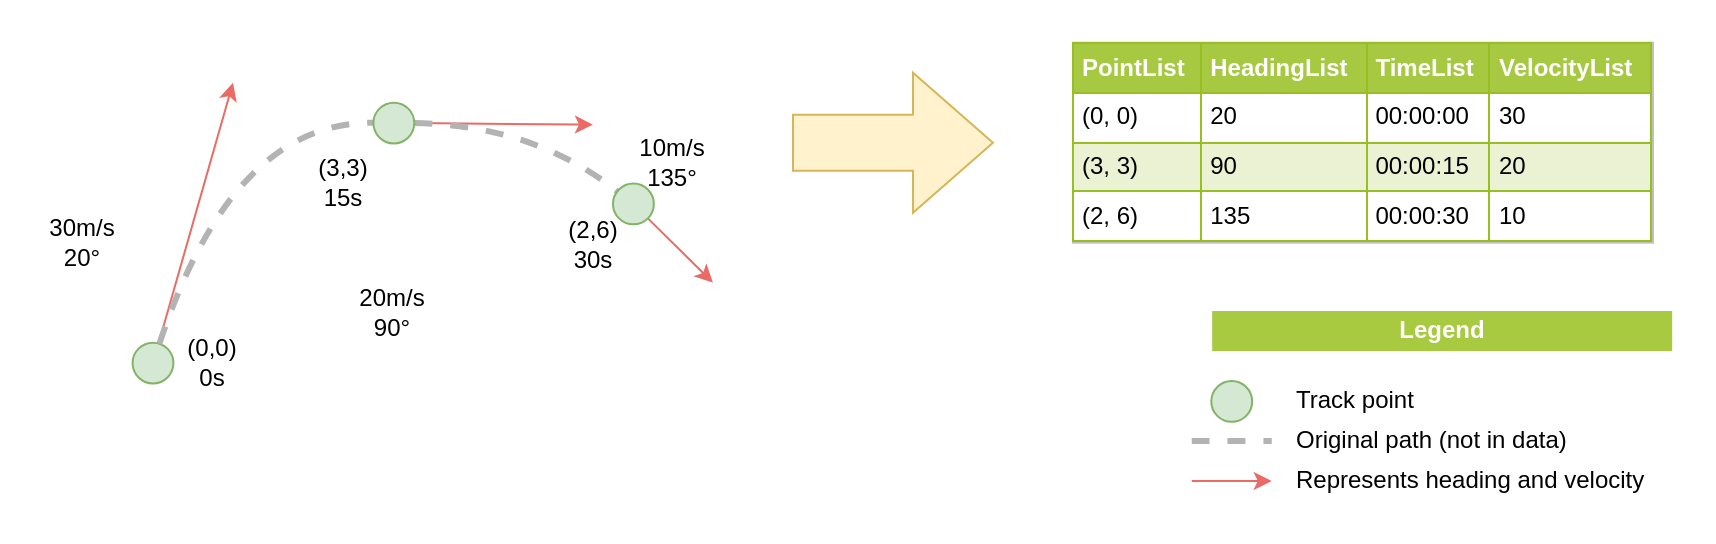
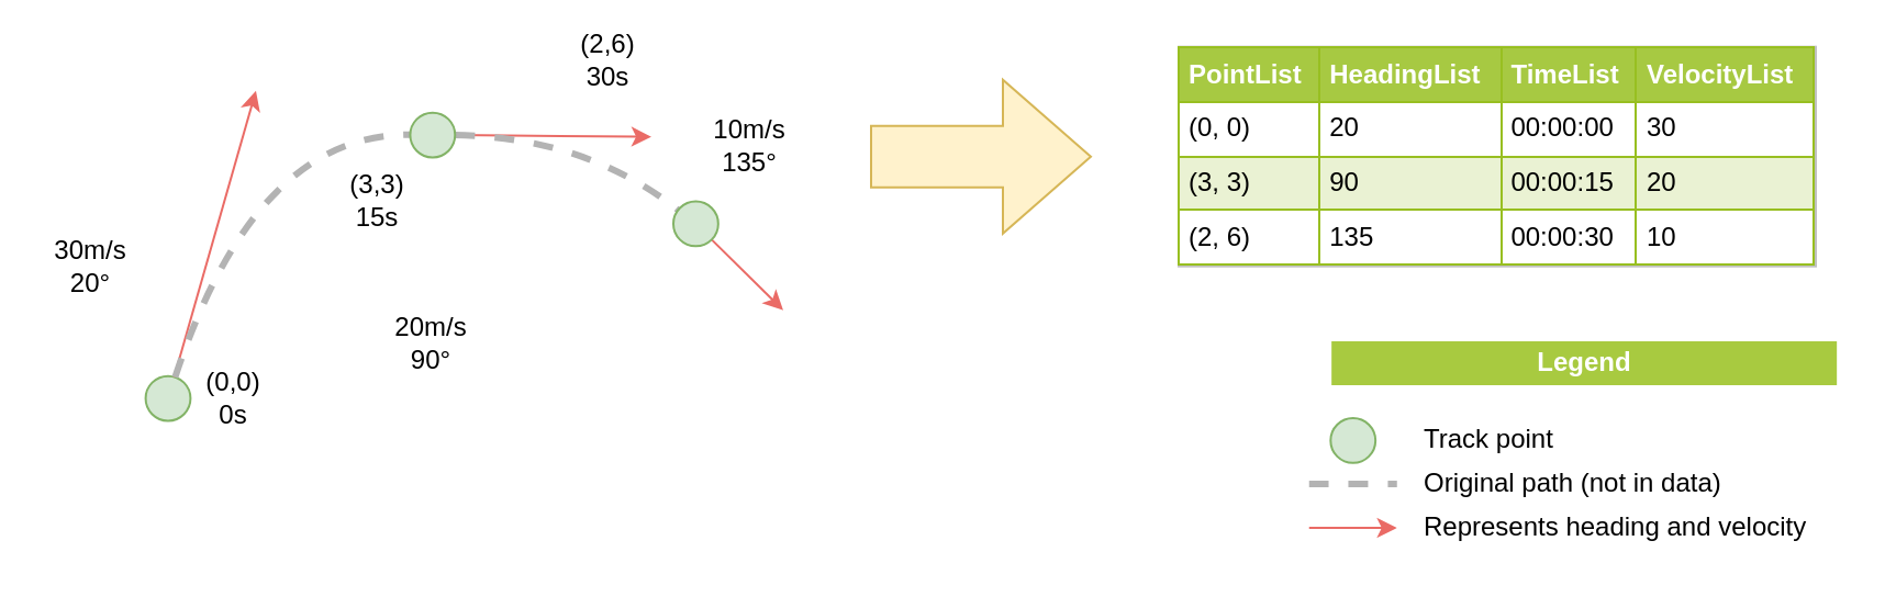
  <mxCell id="0" />
  <mxCell id="1" parent="0" />
  <mxCell id="2" value="&lt;b&gt;Legend&lt;/b&gt;" style="text;html=1;strokeColor=none;align=center;verticalAlign=middle;whiteSpace=wrap;rounded=0;fillColor=#a8ca40;fontColor=#FFFFFF;" parent="1" vertex="1"><mxGeometry x="605.58" y="155" width="230" height="20" as="geometry" /></mxCell>
  <mxCell id="3" value="" style="ellipse;whiteSpace=wrap;html=1;aspect=fixed;fillColor=#d5e8d4;strokeColor=#82b366;rotation=0;" parent="1" vertex="1"><mxGeometry x="65.79" y="170.84" width="20.42" height="20.42" as="geometry" /></mxCell>
  <mxCell id="4" value="" style="endArrow=classic;html=1;fillColor=#fff2cc;strokeColor=#EA6B66;" parent="1" source="3" edge="1"><mxGeometry width="50" height="50" relative="1" as="geometry"><mxPoint x="81.91" y="190.924" as="sourcePoint" /><mxPoint x="116" y="40.84" as="targetPoint" /></mxGeometry></mxCell>
  <mxCell id="5" value="" style="endArrow=classic;html=1;fillColor=#fff2cc;strokeColor=#EA6B66;" parent="1" source="16" edge="1"><mxGeometry width="50" height="50" relative="1" as="geometry"><mxPoint x="276" y="140.84" as="sourcePoint" /><mxPoint x="296" y="61.84" as="targetPoint" /></mxGeometry></mxCell>
  <mxCell id="6" value="" style="endArrow=classic;html=1;fillColor=#fff2cc;strokeColor=#EA6B66;" parent="1" source="17" edge="1"><mxGeometry width="50" height="50" relative="1" as="geometry"><mxPoint x="324.536" y="109.376" as="sourcePoint" /><mxPoint x="356" y="140.84" as="targetPoint" /></mxGeometry></mxCell>
  <mxCell id="7" value="" style="curved=1;endArrow=none;html=1;endFill=0;dashed=1;fillColor=#d5e8d4;strokeWidth=3;strokeColor=#B3B3B3;" parent="1" source="3" target="16" edge="1"><mxGeometry width="50" height="50" relative="1" as="geometry"><mxPoint x="81.988" y="190.939" as="sourcePoint" /><mxPoint x="186" y="100.84" as="targetPoint" /><Array as="points"><mxPoint x="116" y="59.84" /></Array></mxGeometry></mxCell>
  <mxCell id="8" value="" style="curved=1;endArrow=none;html=1;endFill=0;dashed=1;fillColor=#d5e8d4;strokeWidth=3;strokeColor=#B3B3B3;" parent="1" source="16" target="17" edge="1"><mxGeometry width="50" height="50" relative="1" as="geometry"><mxPoint x="316.003" y="330.909" as="sourcePoint" /><mxPoint x="317.053" y="102.77" as="targetPoint" /><Array as="points"><mxPoint x="266" y="61.84" /></Array></mxGeometry></mxCell>
  <mxCell id="9" value="" style="curved=1;endArrow=none;html=1;endFill=0;dashed=1;fillColor=#d5e8d4;strokeWidth=3;strokeColor=#B3B3B3;" parent="1" edge="1"><mxGeometry width="50" height="50" relative="1" as="geometry"><mxPoint x="595.37" y="220" as="sourcePoint" /><mxPoint x="635.37" y="220" as="targetPoint" /><Array as="points" /></mxGeometry></mxCell>
  <mxCell id="10" value="Original path (not in data)" style="text;html=1;strokeColor=none;fillColor=none;align=left;verticalAlign=middle;whiteSpace=wrap;rounded=0;" parent="1" vertex="1"><mxGeometry x="646" y="210" width="180" height="20" as="geometry" /></mxCell>
  <mxCell id="11" value="" style="endArrow=classic;html=1;fillColor=#fff2cc;strokeColor=#EA6B66;" parent="1" edge="1"><mxGeometry width="50" height="50" relative="1" as="geometry"><mxPoint x="595.37" y="240" as="sourcePoint" /><mxPoint x="635.37" y="240" as="targetPoint" /></mxGeometry></mxCell>
  <mxCell id="12" value="Represents heading and velocity" style="text;html=1;strokeColor=none;fillColor=none;align=left;verticalAlign=middle;whiteSpace=wrap;rounded=0;" parent="1" vertex="1"><mxGeometry x="646" y="230" width="180" height="20" as="geometry" /></mxCell>
  <mxCell id="13" value="30m/s&lt;br&gt;20°" style="text;html=1;strokeColor=none;fillColor=none;align=center;verticalAlign=middle;whiteSpace=wrap;rounded=0;" parent="1" vertex="1"><mxGeometry x="20.79" y="111.26" width="40" height="20" as="geometry" /></mxCell>
  <mxCell id="14" value="20m/s&lt;br&gt;90°" style="text;html=1;strokeColor=none;fillColor=none;align=center;verticalAlign=middle;whiteSpace=wrap;rounded=0;" parent="1" vertex="1"><mxGeometry x="176.42" y="145.84" width="40" height="20" as="geometry" /></mxCell>
- <mxCell id="15" value="10m/s&lt;br&gt;135°" style="text;html=1;strokeColor=none;fillColor=none;align=center;verticalAlign=middle;whiteSpace=wrap;rounded=0;" parent="1" vertex="1"><mxGeometry x="316" y="71.26" width="40" height="20" as="geometry" /></mxCell>
+ <mxCell id="15" value="10m/s&lt;br&gt;135°" style="text;html=1;strokeColor=none;fillColor=none;align=center;verticalAlign=middle;whiteSpace=wrap;rounded=0;" parent="1" vertex="1"><mxGeometry x="321" y="56.26" width="40" height="20" as="geometry" /></mxCell>
  <mxCell id="16" value="" style="ellipse;whiteSpace=wrap;html=1;aspect=fixed;fillColor=#d5e8d4;strokeColor=#82b366;rotation=0;" parent="1" vertex="1"><mxGeometry x="186.21" y="50.84" width="20.42" height="20.42" as="geometry" /></mxCell>
  <mxCell id="17" value="" style="ellipse;whiteSpace=wrap;html=1;aspect=fixed;fillColor=#d5e8d4;strokeColor=#82b366;rotation=0;" parent="1" vertex="1"><mxGeometry x="306" y="91.26" width="20.42" height="20.42" as="geometry" /></mxCell>
  <mxCell id="18" value="" style="ellipse;whiteSpace=wrap;html=1;aspect=fixed;fillColor=#d5e8d4;strokeColor=#82b366;rotation=0;" parent="1" vertex="1"><mxGeometry x="605.16" y="190" width="20.42" height="20.42" as="geometry" /></mxCell>
  <mxCell id="19" value="Track point" style="text;html=1;strokeColor=none;fillColor=none;align=left;verticalAlign=middle;whiteSpace=wrap;rounded=0;" parent="1" vertex="1"><mxGeometry x="646" y="190" width="180" height="20" as="geometry" /></mxCell>
  <mxCell id="20" value="(0,0)&lt;br&gt;0s" style="text;html=1;strokeColor=none;fillColor=none;align=center;verticalAlign=middle;whiteSpace=wrap;rounded=0;" parent="1" vertex="1"><mxGeometry x="76" y="171.26" width="59.79" height="20" as="geometry" /></mxCell>
  <mxCell id="21" value="(3,3)&lt;br&gt;15s" style="text;html=1;strokeColor=none;fillColor=none;align=center;verticalAlign=middle;whiteSpace=wrap;rounded=0;" parent="1" vertex="1"><mxGeometry x="141.74" y="80.84" width="59.37" height="20" as="geometry" /></mxCell>
- <mxCell id="22" value="(2,6)&lt;br&gt;30s" style="text;html=1;strokeColor=none;fillColor=none;align=center;verticalAlign=middle;whiteSpace=wrap;rounded=0;" parent="1" vertex="1"><mxGeometry x="267.05" y="111.68" width="59.37" height="20" as="geometry" /></mxCell>
+ <mxCell id="22" value="(2,6)&lt;br&gt;30s" style="text;html=1;strokeColor=none;fillColor=none;align=center;verticalAlign=middle;whiteSpace=wrap;rounded=0;" parent="1" vertex="1"><mxGeometry x="247.05" y="16.68" width="59.37" height="20" as="geometry" /></mxCell>
  <mxCell id="23" value="" style="html=1;shadow=0;dashed=0;align=center;verticalAlign=middle;shape=mxgraph.arrows2.arrow;dy=0.6;dx=40;notch=0;fillColor=#fff2cc;strokeColor=#d6b656;" parent="1" vertex="1"><mxGeometry x="396" y="35.84" width="100" height="70" as="geometry" /></mxCell>
  <mxCell id="24" value="&lt;table border=&quot;1&quot; width=&quot;100%&quot; cellpadding=&quot;4&quot; style=&quot;width: 100% ; height: 100% ; border-collapse: collapse&quot;&gt;&lt;tbody&gt;&lt;tr style=&quot;background-color: #a7c942 ; color: #ffffff ; border: 1px solid #98bf21&quot;&gt;&lt;th align=&quot;left&quot;&gt;PointList&lt;/th&gt;&lt;th align=&quot;left&quot;&gt;HeadingList&lt;/th&gt;&lt;th align=&quot;left&quot;&gt;TimeList&lt;br&gt;&lt;/th&gt;&lt;td&gt;&lt;b&gt;VelocityList&lt;/b&gt;&lt;/td&gt;&lt;/tr&gt;&lt;tr style=&quot;border: 1px solid #98bf21&quot;&gt;&lt;td&gt;(0, 0)&lt;/td&gt;&lt;td&gt;20&lt;/td&gt;&lt;td&gt;00:00:00&lt;/td&gt;&lt;td&gt;30&lt;/td&gt;&lt;/tr&gt;&lt;tr style=&quot;background-color: #eaf2d3 ; border: 1px solid #98bf21&quot;&gt;&lt;td&gt;(3, 3)&lt;/td&gt;&lt;td&gt;90&lt;/td&gt;&lt;td&gt;00:00:15&lt;/td&gt;&lt;td&gt;20&lt;/td&gt;&lt;/tr&gt;&lt;tr style=&quot;border: 1px solid #98bf21&quot;&gt;&lt;td&gt;(2, 6)&lt;/td&gt;&lt;td&gt;135&lt;/td&gt;&lt;td&gt;00:00:30&lt;/td&gt;&lt;td&gt;10&lt;/td&gt;&lt;/tr&gt;&lt;/tbody&gt;&lt;/table&gt;" style="text;html=1;strokeColor=#c0c0c0;fillColor=#ffffff;overflow=fill;rounded=0;" parent="1" vertex="1"><mxGeometry x="536" y="20.84" width="290" height="100" as="geometry" /></mxCell>
